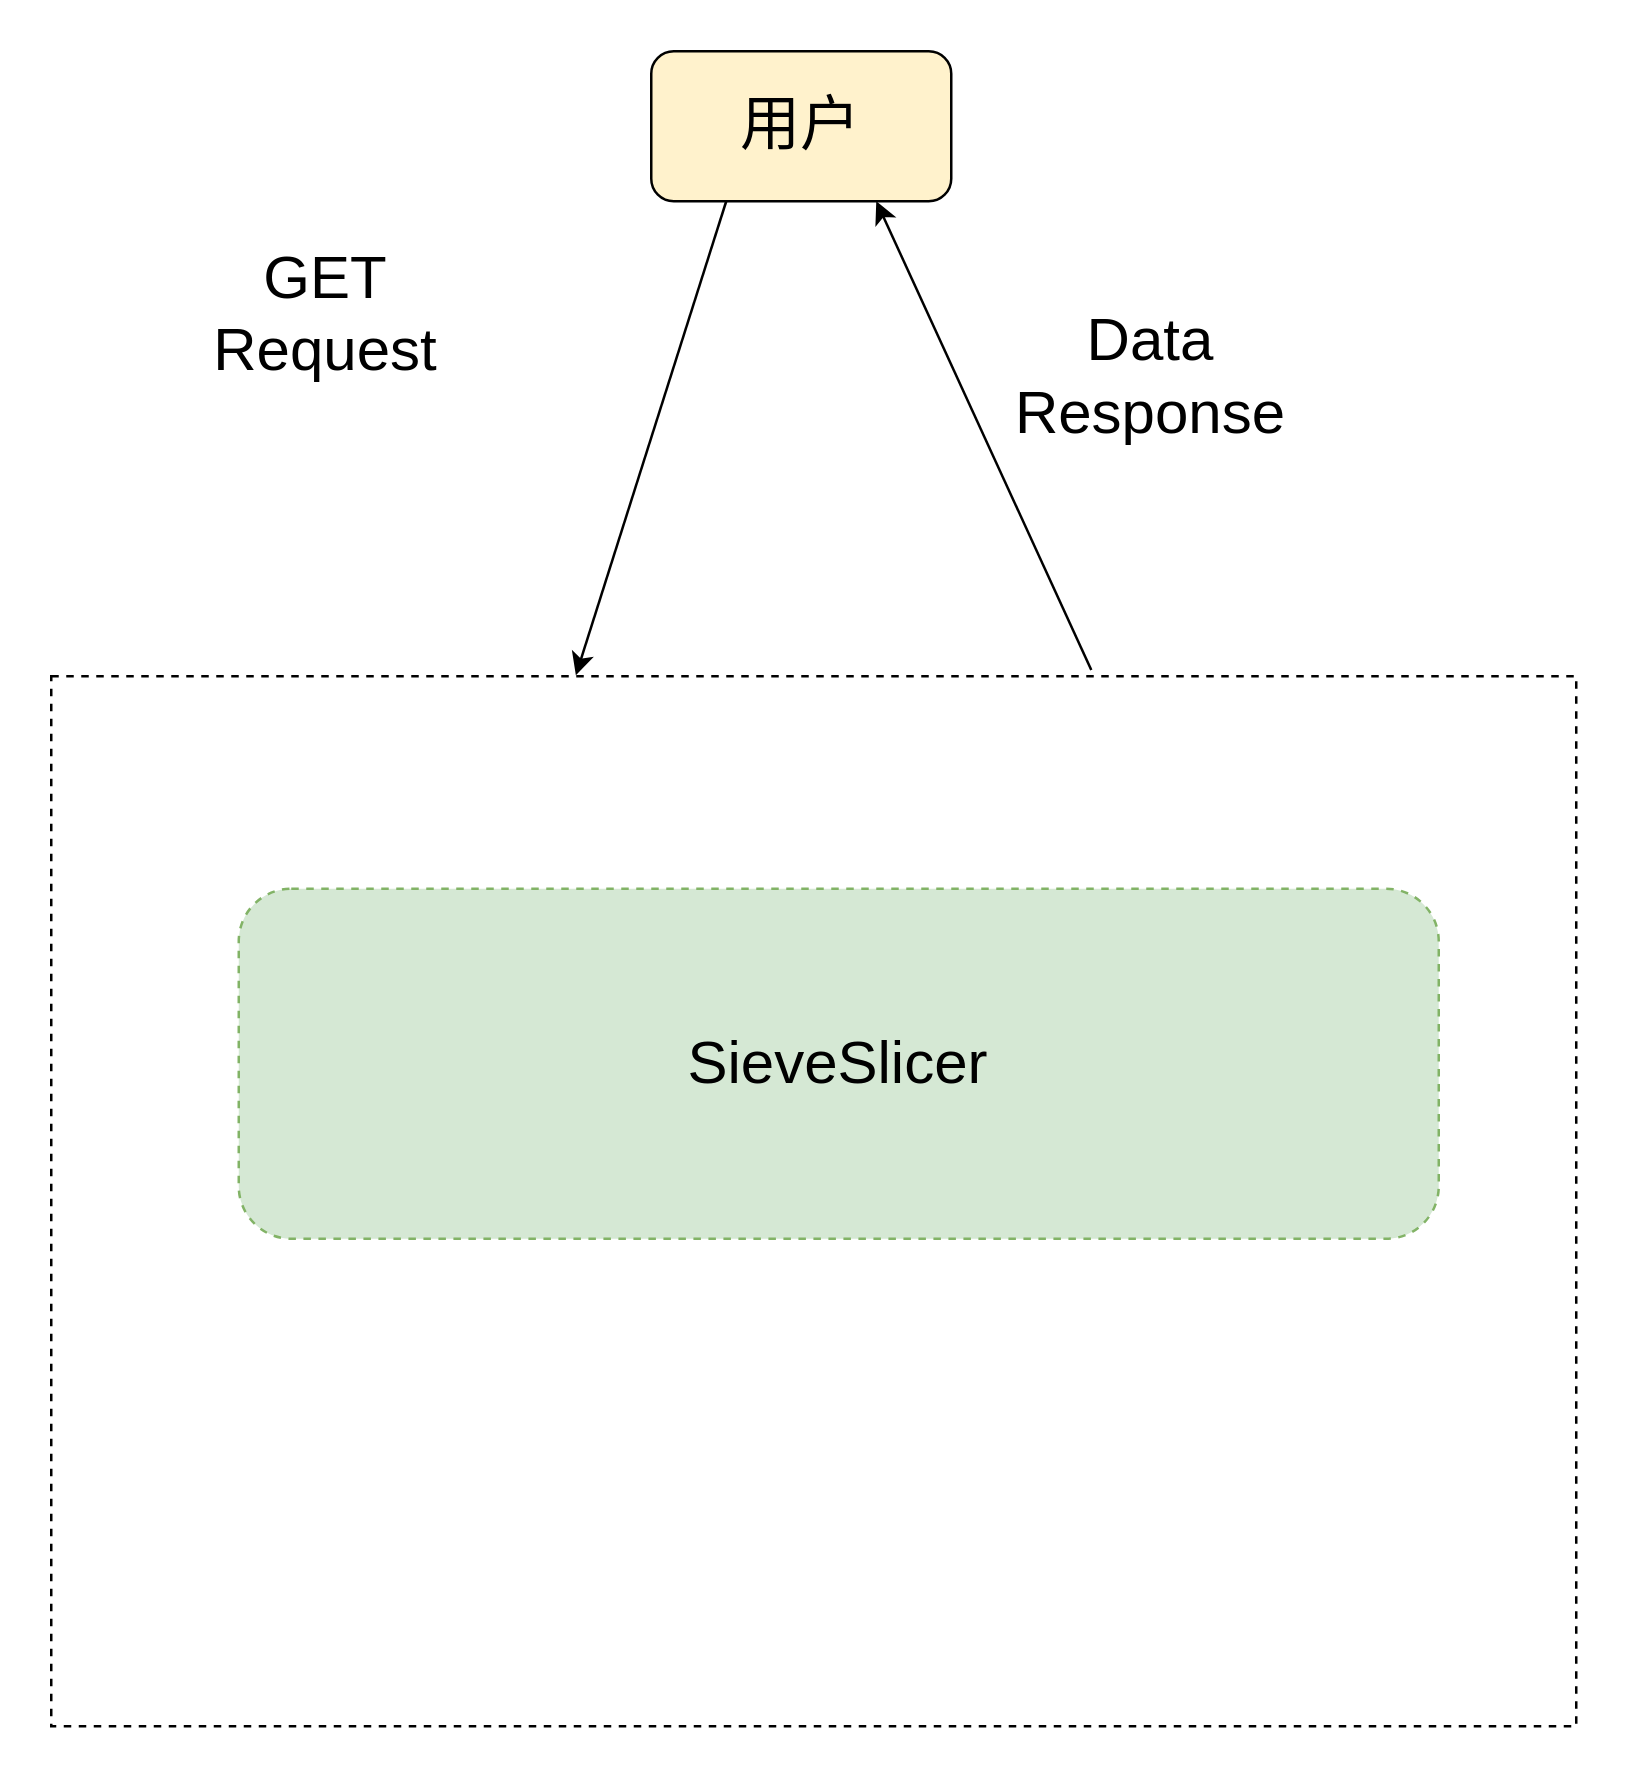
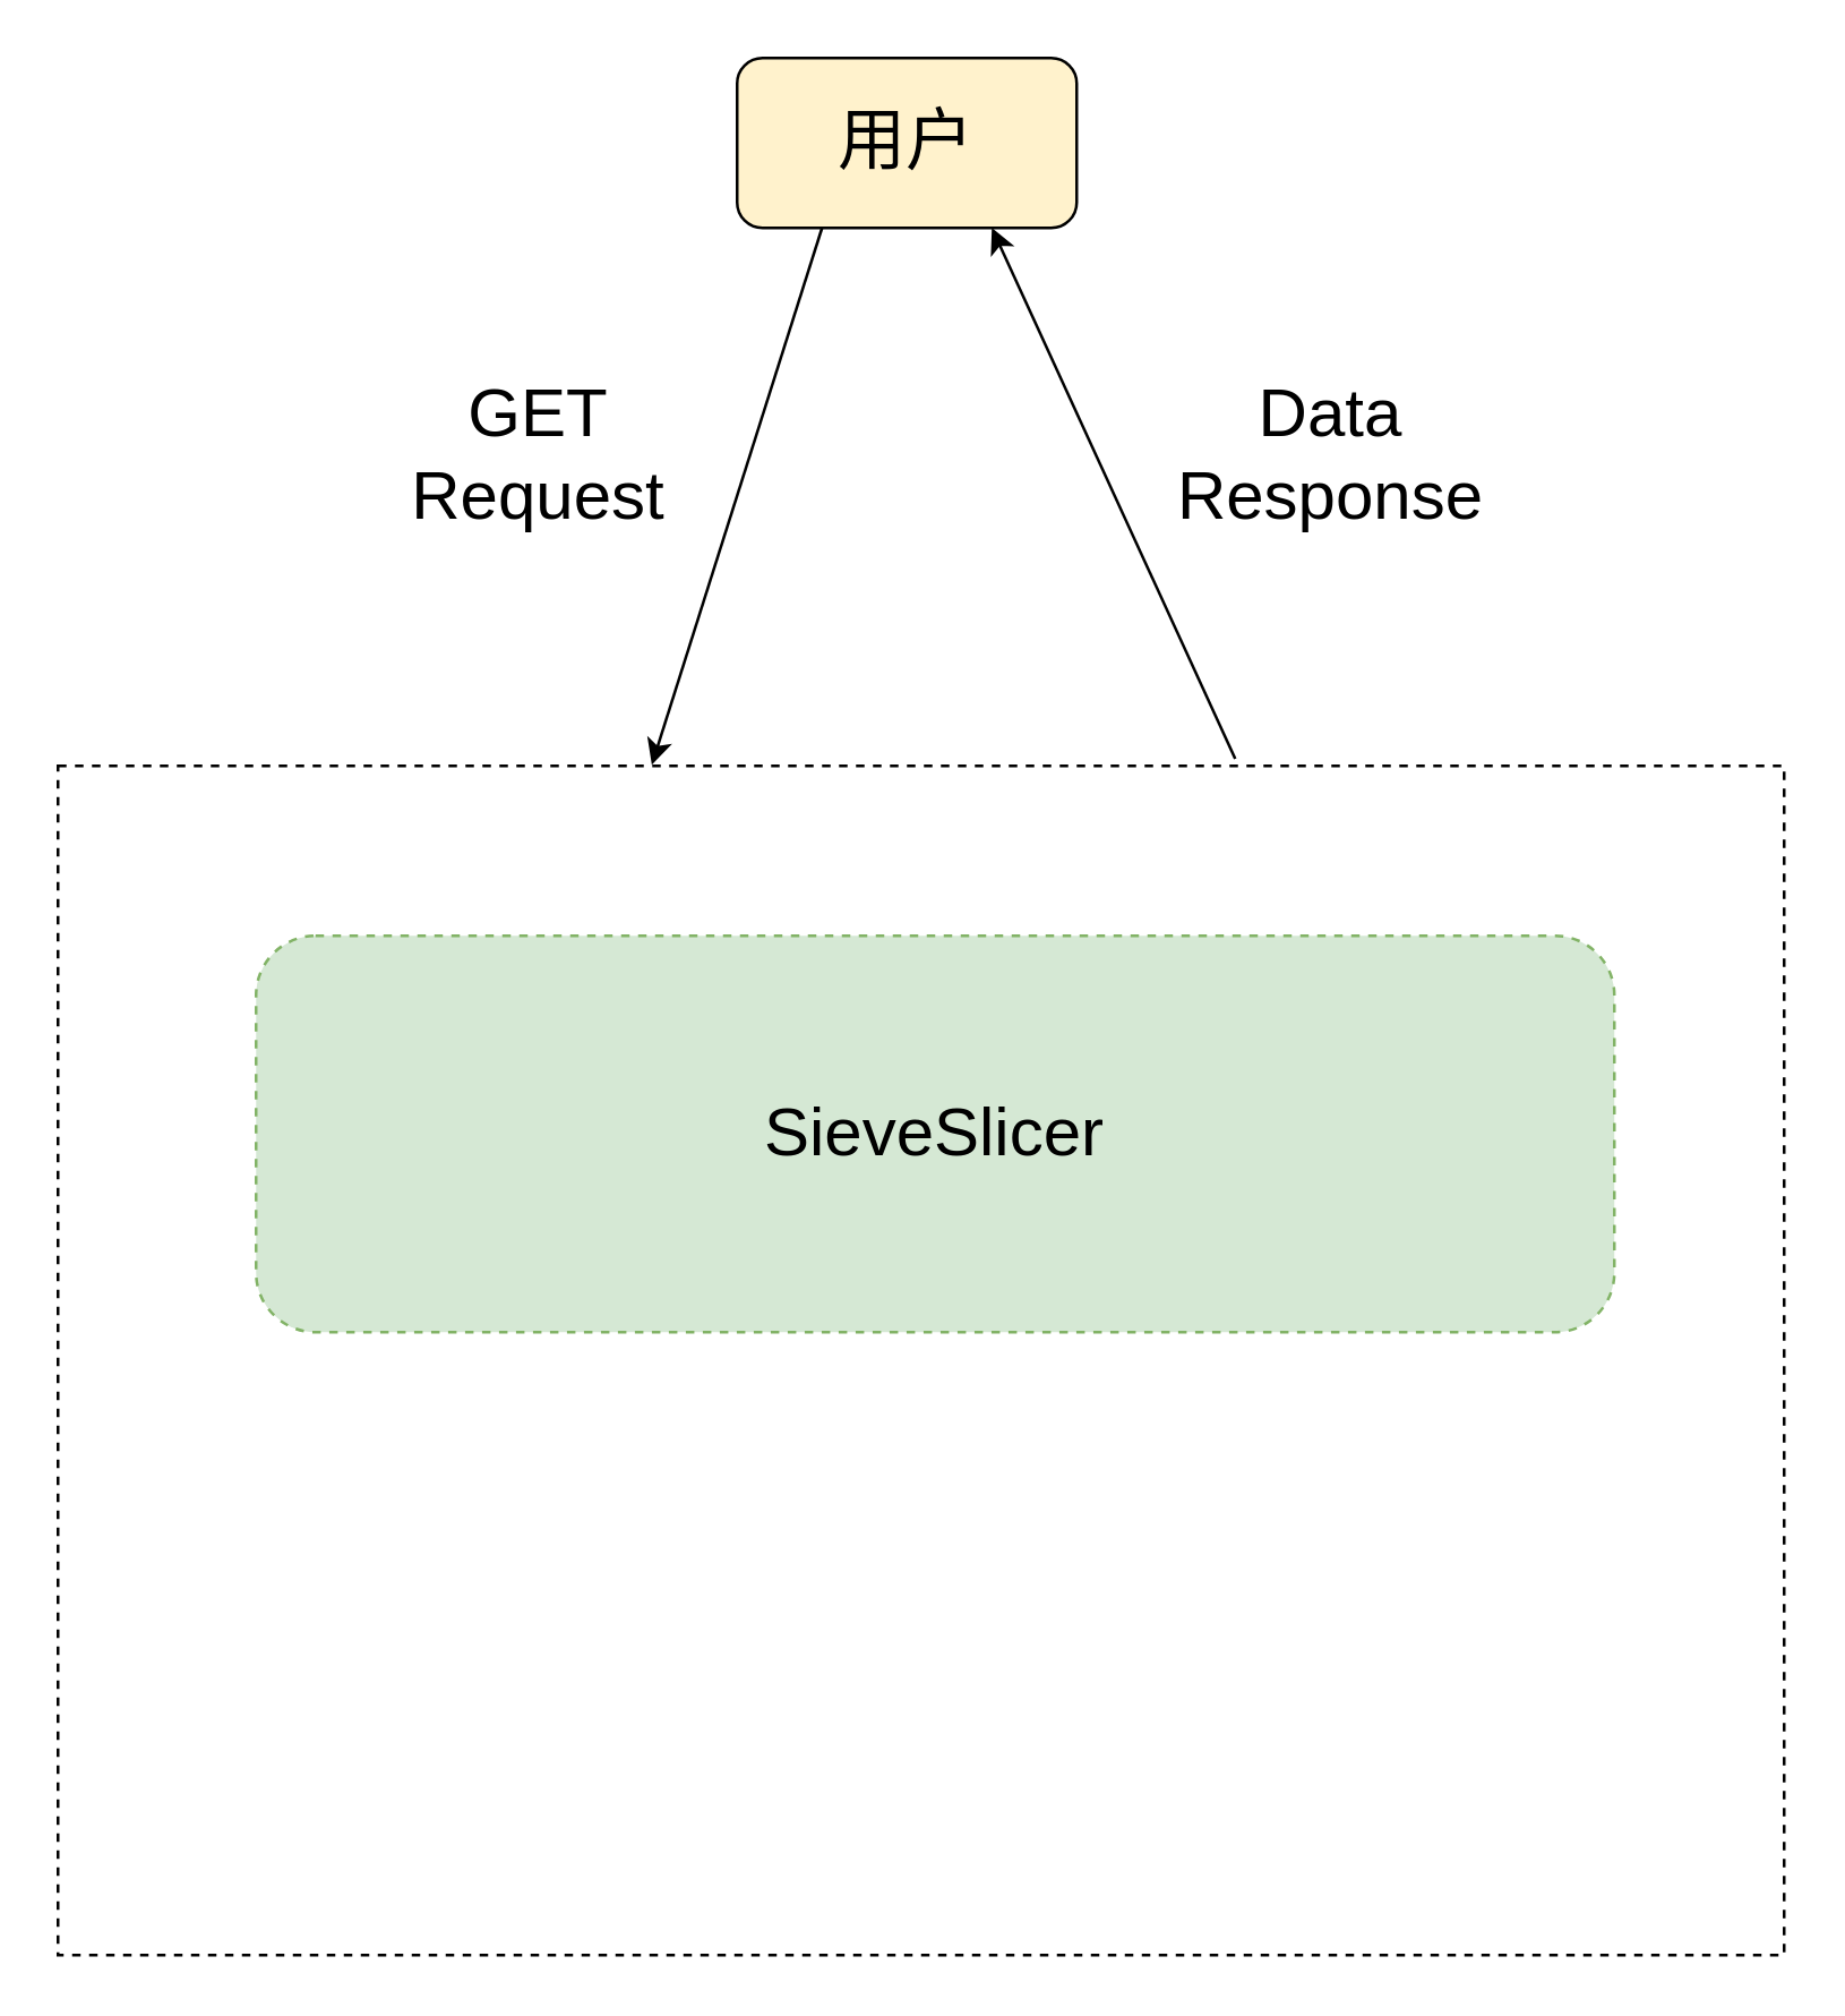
  <mxCell id="0" />
  <mxCell id="1" parent="0" />
  <mxCell id="2" value="用户" style="rounded=1;whiteSpace=wrap;html=1;fontSize=24;fillColor=#fff2cc;" vertex="1" parent="1"><mxGeometry x="260" y="20" width="120" height="60" as="geometry" /></mxCell>
  <mxCell id="3" value="" style="rounded=0;whiteSpace=wrap;html=1;fontSize=24;dashed=1;" vertex="1" parent="1"><mxGeometry x="20" y="270" width="610" height="420" as="geometry" /></mxCell>
  <mxCell id="4" value="" style="endArrow=classic;html=1;rounded=0;fontSize=24;exitX=0.25;exitY=1;exitDx=0;exitDy=0;entryX=0.344;entryY=-0.001;entryDx=0;entryDy=0;entryPerimeter=0;" edge="1" parent="1" source="2" target="3"><mxGeometry width="50" height="50" relative="1" as="geometry"><mxPoint x="280" y="360" as="sourcePoint" /><mxPoint x="330" y="310" as="targetPoint" /></mxGeometry></mxCell>
- <mxCell id="5" value="GET Request" style="text;html=1;strokeColor=none;fillColor=none;align=center;verticalAlign=middle;whiteSpace=wrap;rounded=0;dashed=1;fontSize=24;" vertex="1" parent="1"><mxGeometry x="70" y="105" width="120" height="40" as="geometry" /></mxCell>
+ <mxCell id="5" value="GET Request" style="text;html=1;strokeColor=none;fillColor=none;align=center;verticalAlign=middle;whiteSpace=wrap;rounded=0;dashed=1;fontSize=24;" vertex="1" parent="1"><mxGeometry x="130" y="140" width="120" height="40" as="geometry" /></mxCell>
  <mxCell id="6" value="" style="endArrow=classic;html=1;rounded=0;fontSize=24;exitX=0.682;exitY=-0.006;exitDx=0;exitDy=0;exitPerimeter=0;entryX=0.75;entryY=1;entryDx=0;entryDy=0;" edge="1" parent="1" source="3" target="2"><mxGeometry width="50" height="50" relative="1" as="geometry"><mxPoint x="450" y="230" as="sourcePoint" /><mxPoint x="500" y="180" as="targetPoint" /></mxGeometry></mxCell>
- <mxCell id="7" value="Data Response" style="text;html=1;strokeColor=none;fillColor=none;align=center;verticalAlign=middle;whiteSpace=wrap;rounded=0;dashed=1;fontSize=24;" vertex="1" parent="1"><mxGeometry x="390" y="120" width="140" height="60" as="geometry" /></mxCell>
- <mxCell id="8" value="SieveSlicer" style="rounded=1;whiteSpace=wrap;html=1;dashed=1;fontSize=24;fillColor=#d5e8d4;strokeColor=#82b366;" vertex="1" parent="1"><mxGeometry x="95" y="355" width="480" height="140" as="geometry" /></mxCell>
+ <mxCell id="7" value="Data Response" style="text;html=1;strokeColor=none;fillColor=none;align=center;verticalAlign=middle;whiteSpace=wrap;rounded=0;dashed=1;fontSize=24;" vertex="1" parent="1"><mxGeometry x="400" y="130" width="140" height="60" as="geometry" /></mxCell>
+ <mxCell id="8" value="SieveSlicer" style="rounded=1;whiteSpace=wrap;html=1;dashed=1;fontSize=24;fillColor=#d5e8d4;strokeColor=#82b366;" vertex="1" parent="1"><mxGeometry x="90" y="330" width="480" height="140" as="geometry" /></mxCell>
